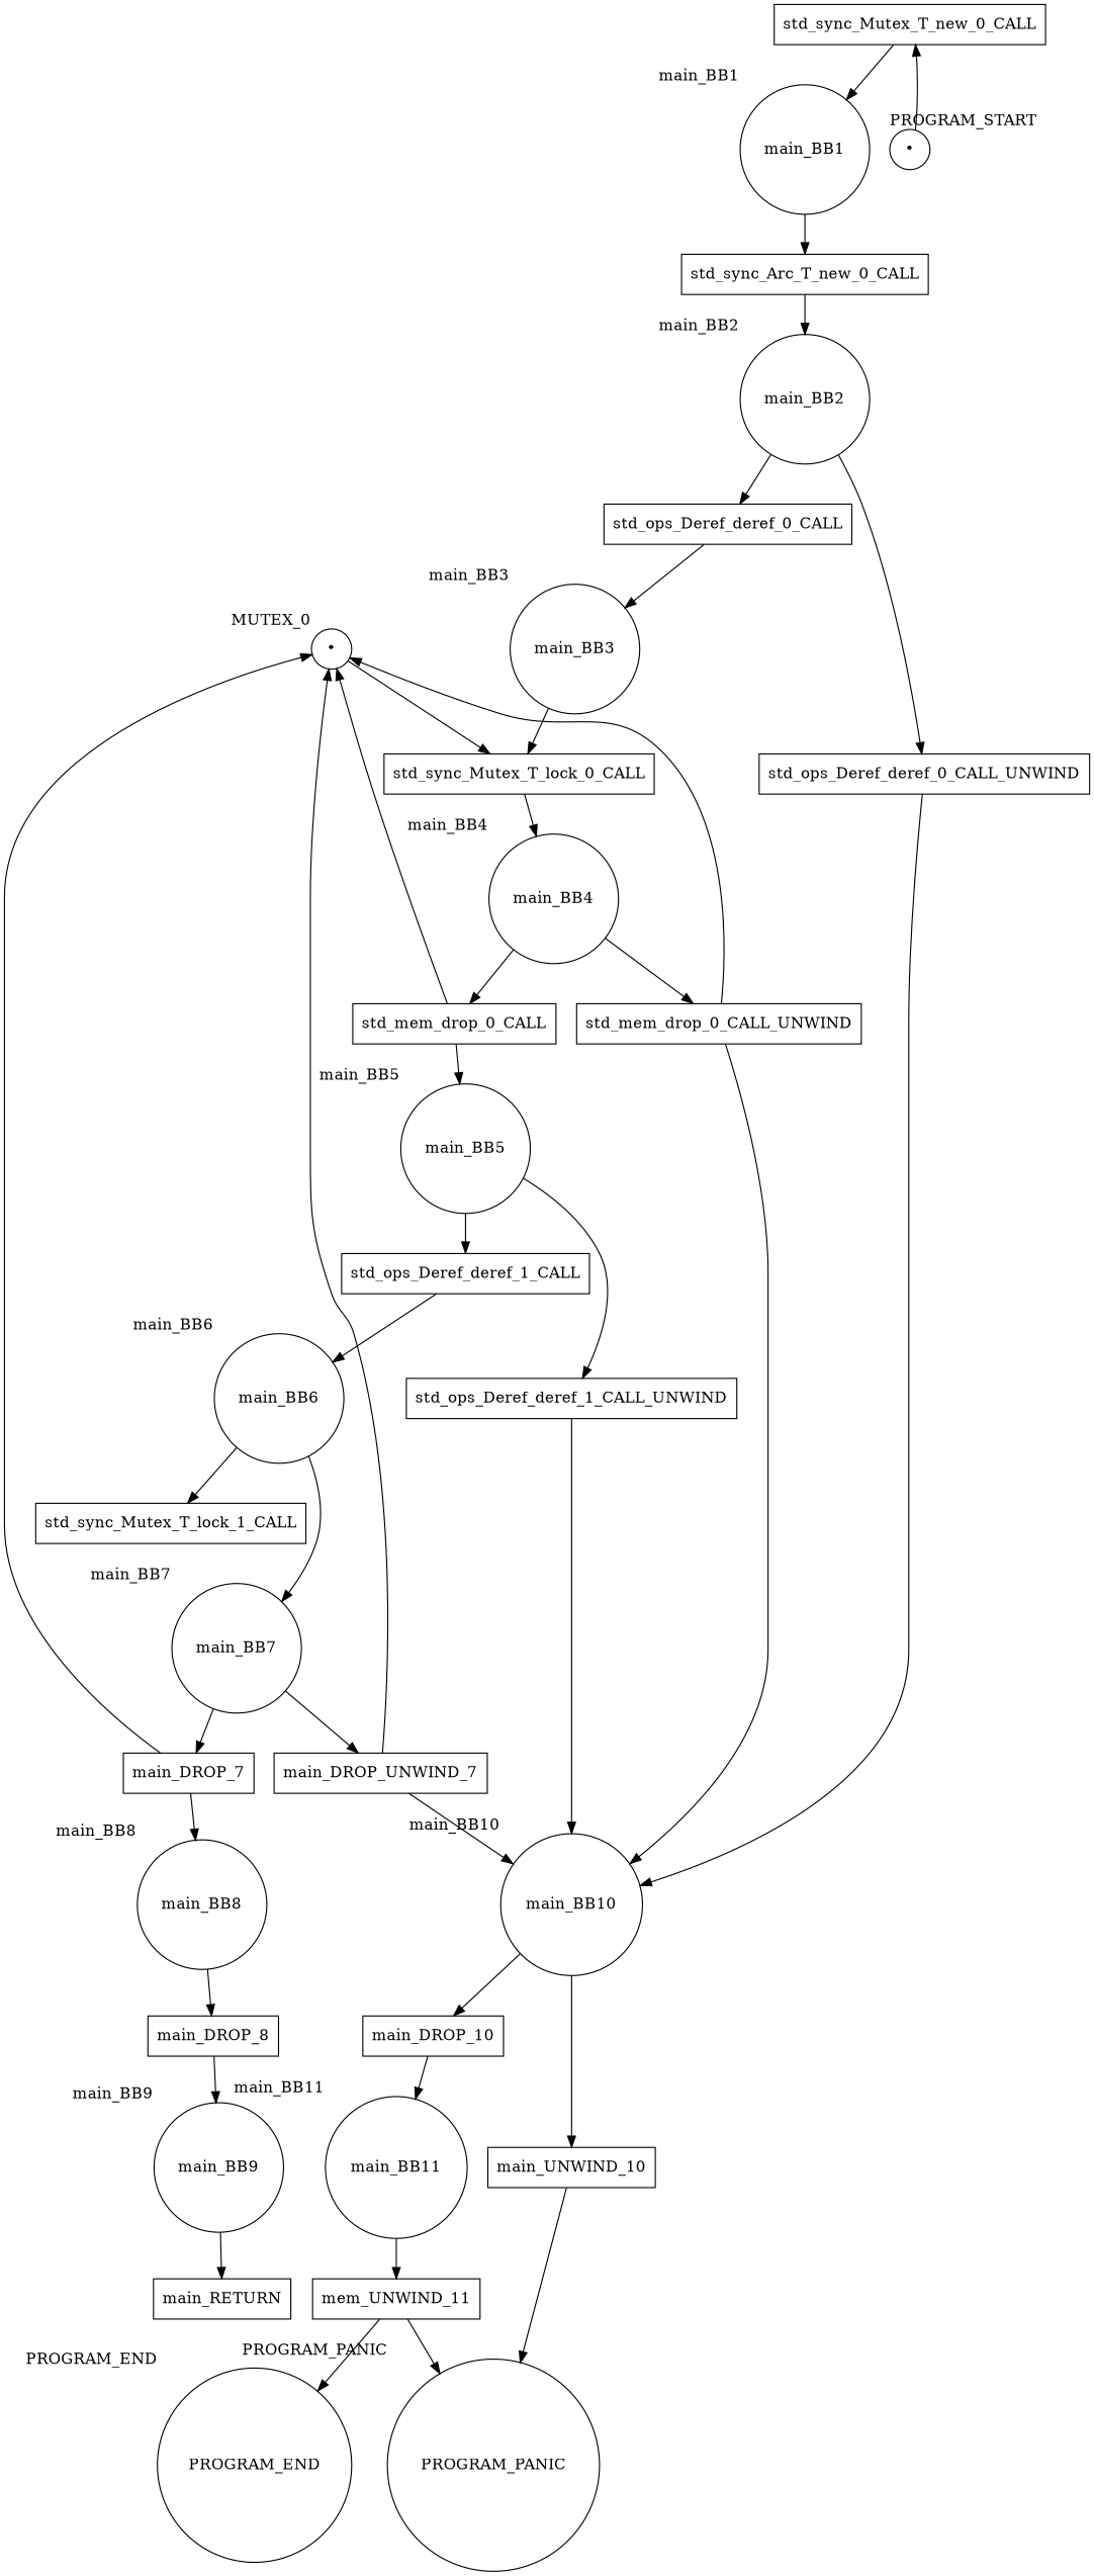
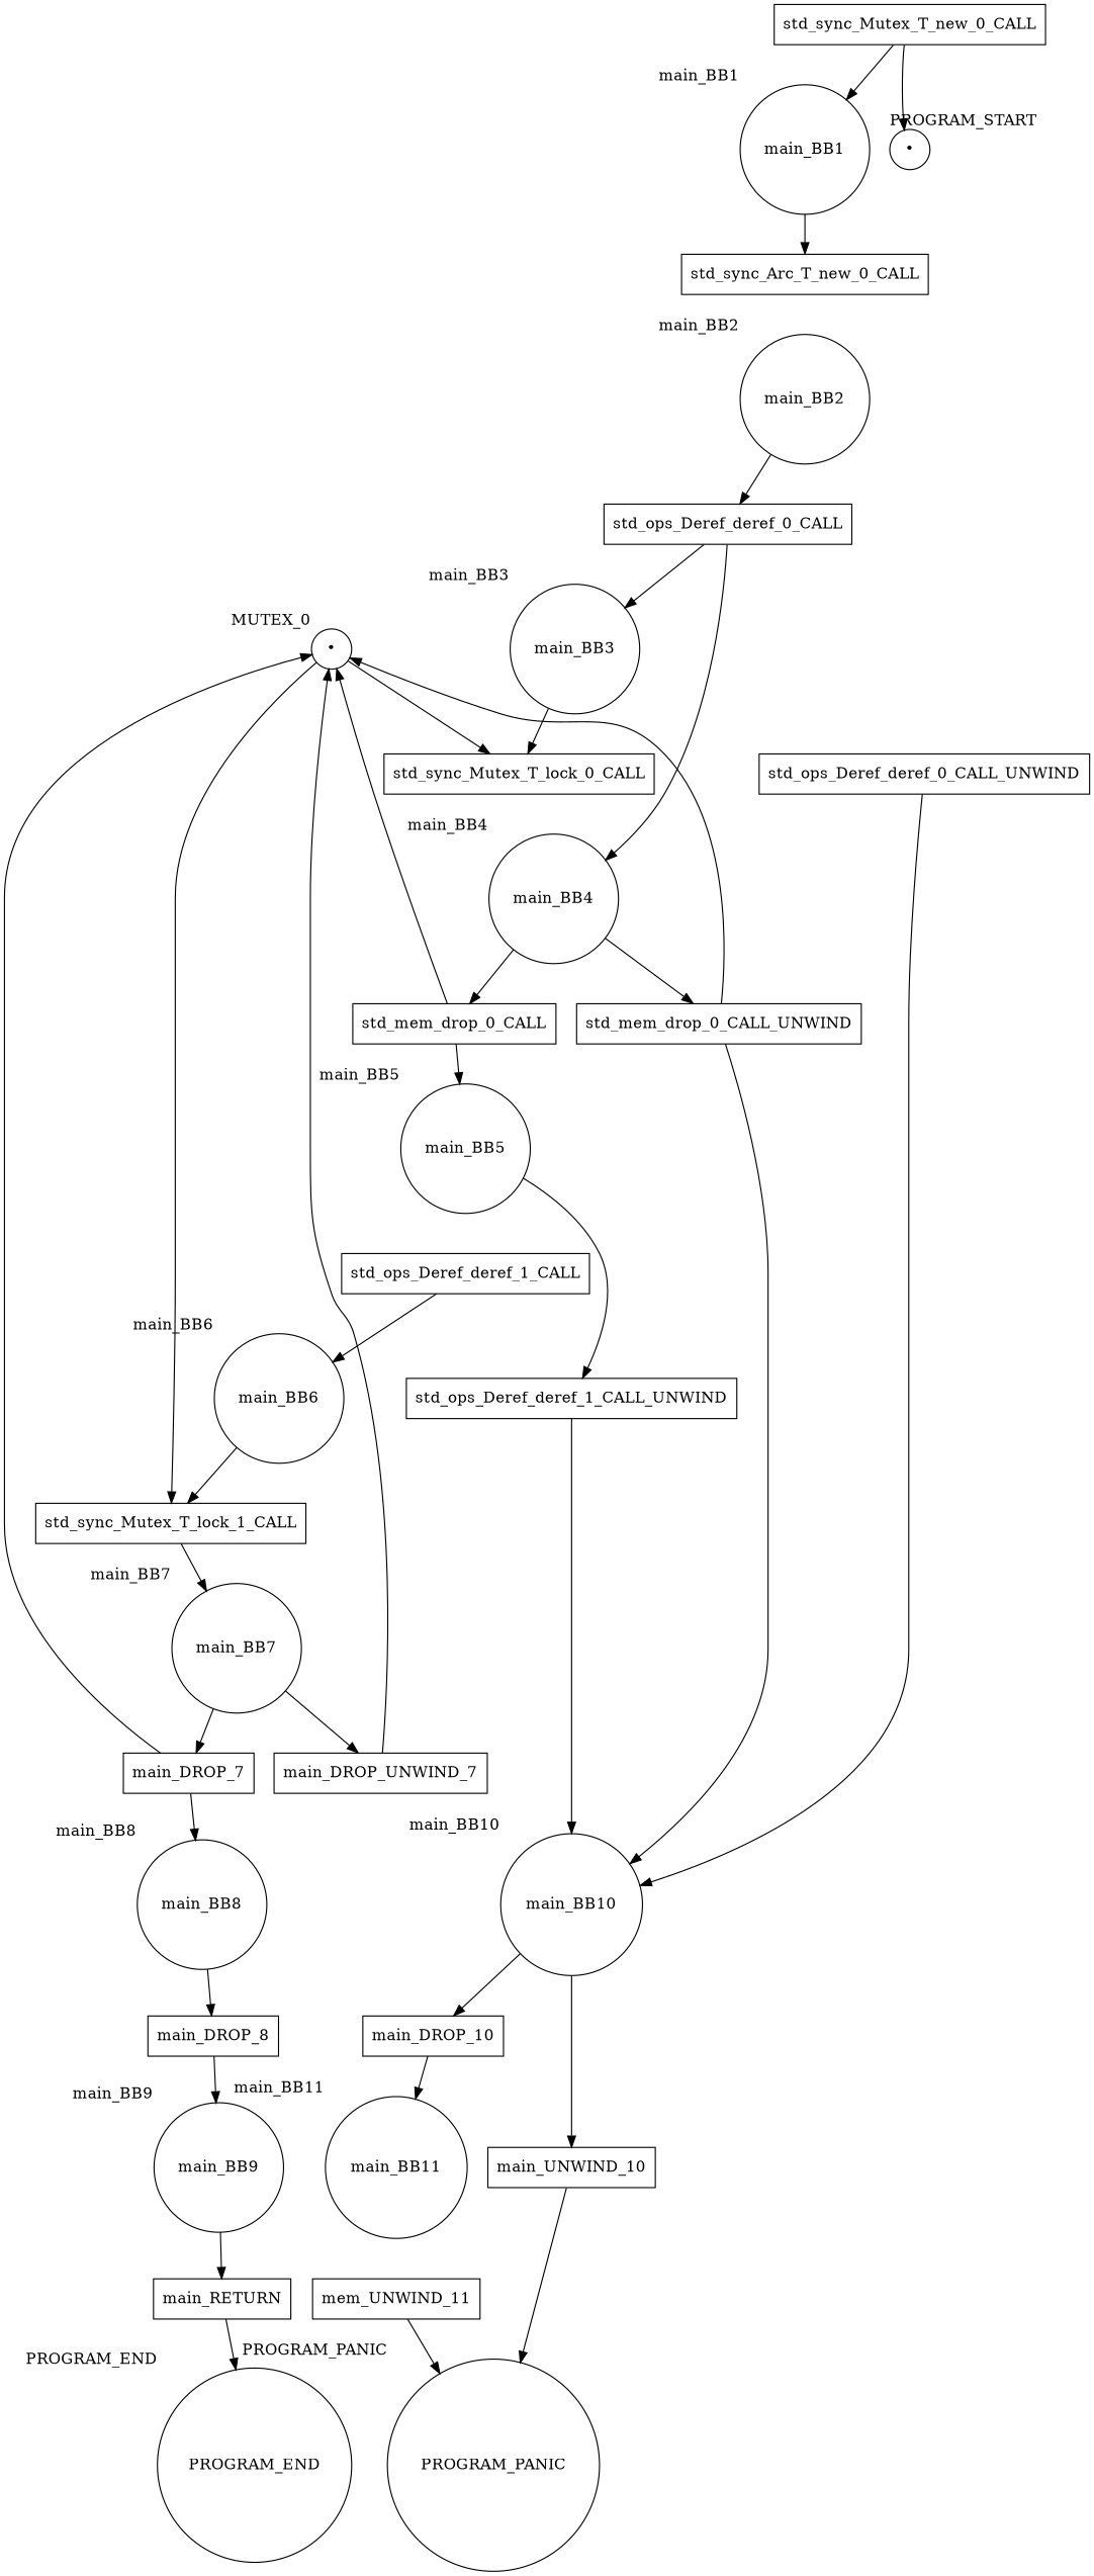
  digraph {
    node [shape=box]
    n1 [label="•" shape=circle xlabel=MUTEX_0]
    n2 [label=std_sync_Mutex_T_lock_0_CALL]
    n3 [label=std_sync_Mutex_T_lock_1_CALL]
    main_BB4 [shape=circle xlabel=main_BB4]
    main_BB7 [shape=circle xlabel=main_BB7]
    PROGRAM_END [shape=circle xlabel=PROGRAM_END]
    PROGRAM_PANIC [shape=circle xlabel=PROGRAM_PANIC]
    n8 [label="•" shape=circle xlabel=PROGRAM_START]
    n9 [label=std_sync_Mutex_T_new_0_CALL]
    main_BB1 [shape=circle xlabel=main_BB1]
    n11 [label=std_sync_Arc_T_new_0_CALL]
    main_BB2 [shape=circle xlabel=main_BB2]
    main_BB10 [shape=circle xlabel=main_BB10]
    n14 [label=main_DROP_10]
    n15 [label=main_UNWIND_10]
    main_BB11 [shape=circle xlabel=main_BB11]
    n17 [label=mem_UNWIND_11]
    n18 [label=std_ops_Deref_deref_0_CALL]
    n19 [label=std_ops_Deref_deref_0_CALL_UNWIND]
    main_BB3 [shape=circle xlabel=main_BB3]
    n21 [label=std_mem_drop_0_CALL]
    n22 [label=std_mem_drop_0_CALL_UNWIND]
    main_BB5 [shape=circle xlabel=main_BB5]
    n24 [label=std_ops_Deref_deref_1_CALL]
    n25 [label=std_ops_Deref_deref_1_CALL_UNWIND]
    main_BB6 [shape=circle xlabel=main_BB6]
    n27 [label=main_DROP_7]
    n28 [label=main_DROP_UNWIND_7]
    main_BB8 [shape=circle xlabel=main_BB8]
    n30 [label=main_DROP_8]
    main_BB9 [shape=circle xlabel=main_BB9]
    n32 [label=main_RETURN]
    n1 -> n2
-   n2 -> main_BB4
-   main_BB6 -> main_BB7
+   n1 -> n3
+   n18 -> main_BB4
+   n3 -> main_BB7
    main_BB4 -> n21
    main_BB4 -> n22
    main_BB7 -> n27
    main_BB7 -> n28
-   n8 -> n9
+   n9 -> n8
    n9 -> main_BB1
    main_BB1 -> n11
-   n11 -> main_BB2
    main_BB2 -> n18
-   main_BB2 -> n19
    main_BB10 -> n14
    main_BB10 -> n15
    n14 -> main_BB11
    n15 -> PROGRAM_PANIC
-   main_BB11 -> n17
    n17 -> PROGRAM_PANIC
    n18 -> main_BB3
    n19 -> main_BB10
    main_BB3 -> n2
    n21 -> n1
    n21 -> main_BB5
    n22 -> n1
    n22 -> main_BB10
-   main_BB5 -> n24
    main_BB5 -> n25
    n24 -> main_BB6
    n25 -> main_BB10
    main_BB6 -> n3
    n27 -> n1
    n27 -> main_BB8
    n28 -> n1
-   n28 -> main_BB10
    main_BB8 -> n30
    n30 -> main_BB9
    main_BB9 -> n32
-   n17 -> PROGRAM_END
+   n32 -> PROGRAM_END
  }
